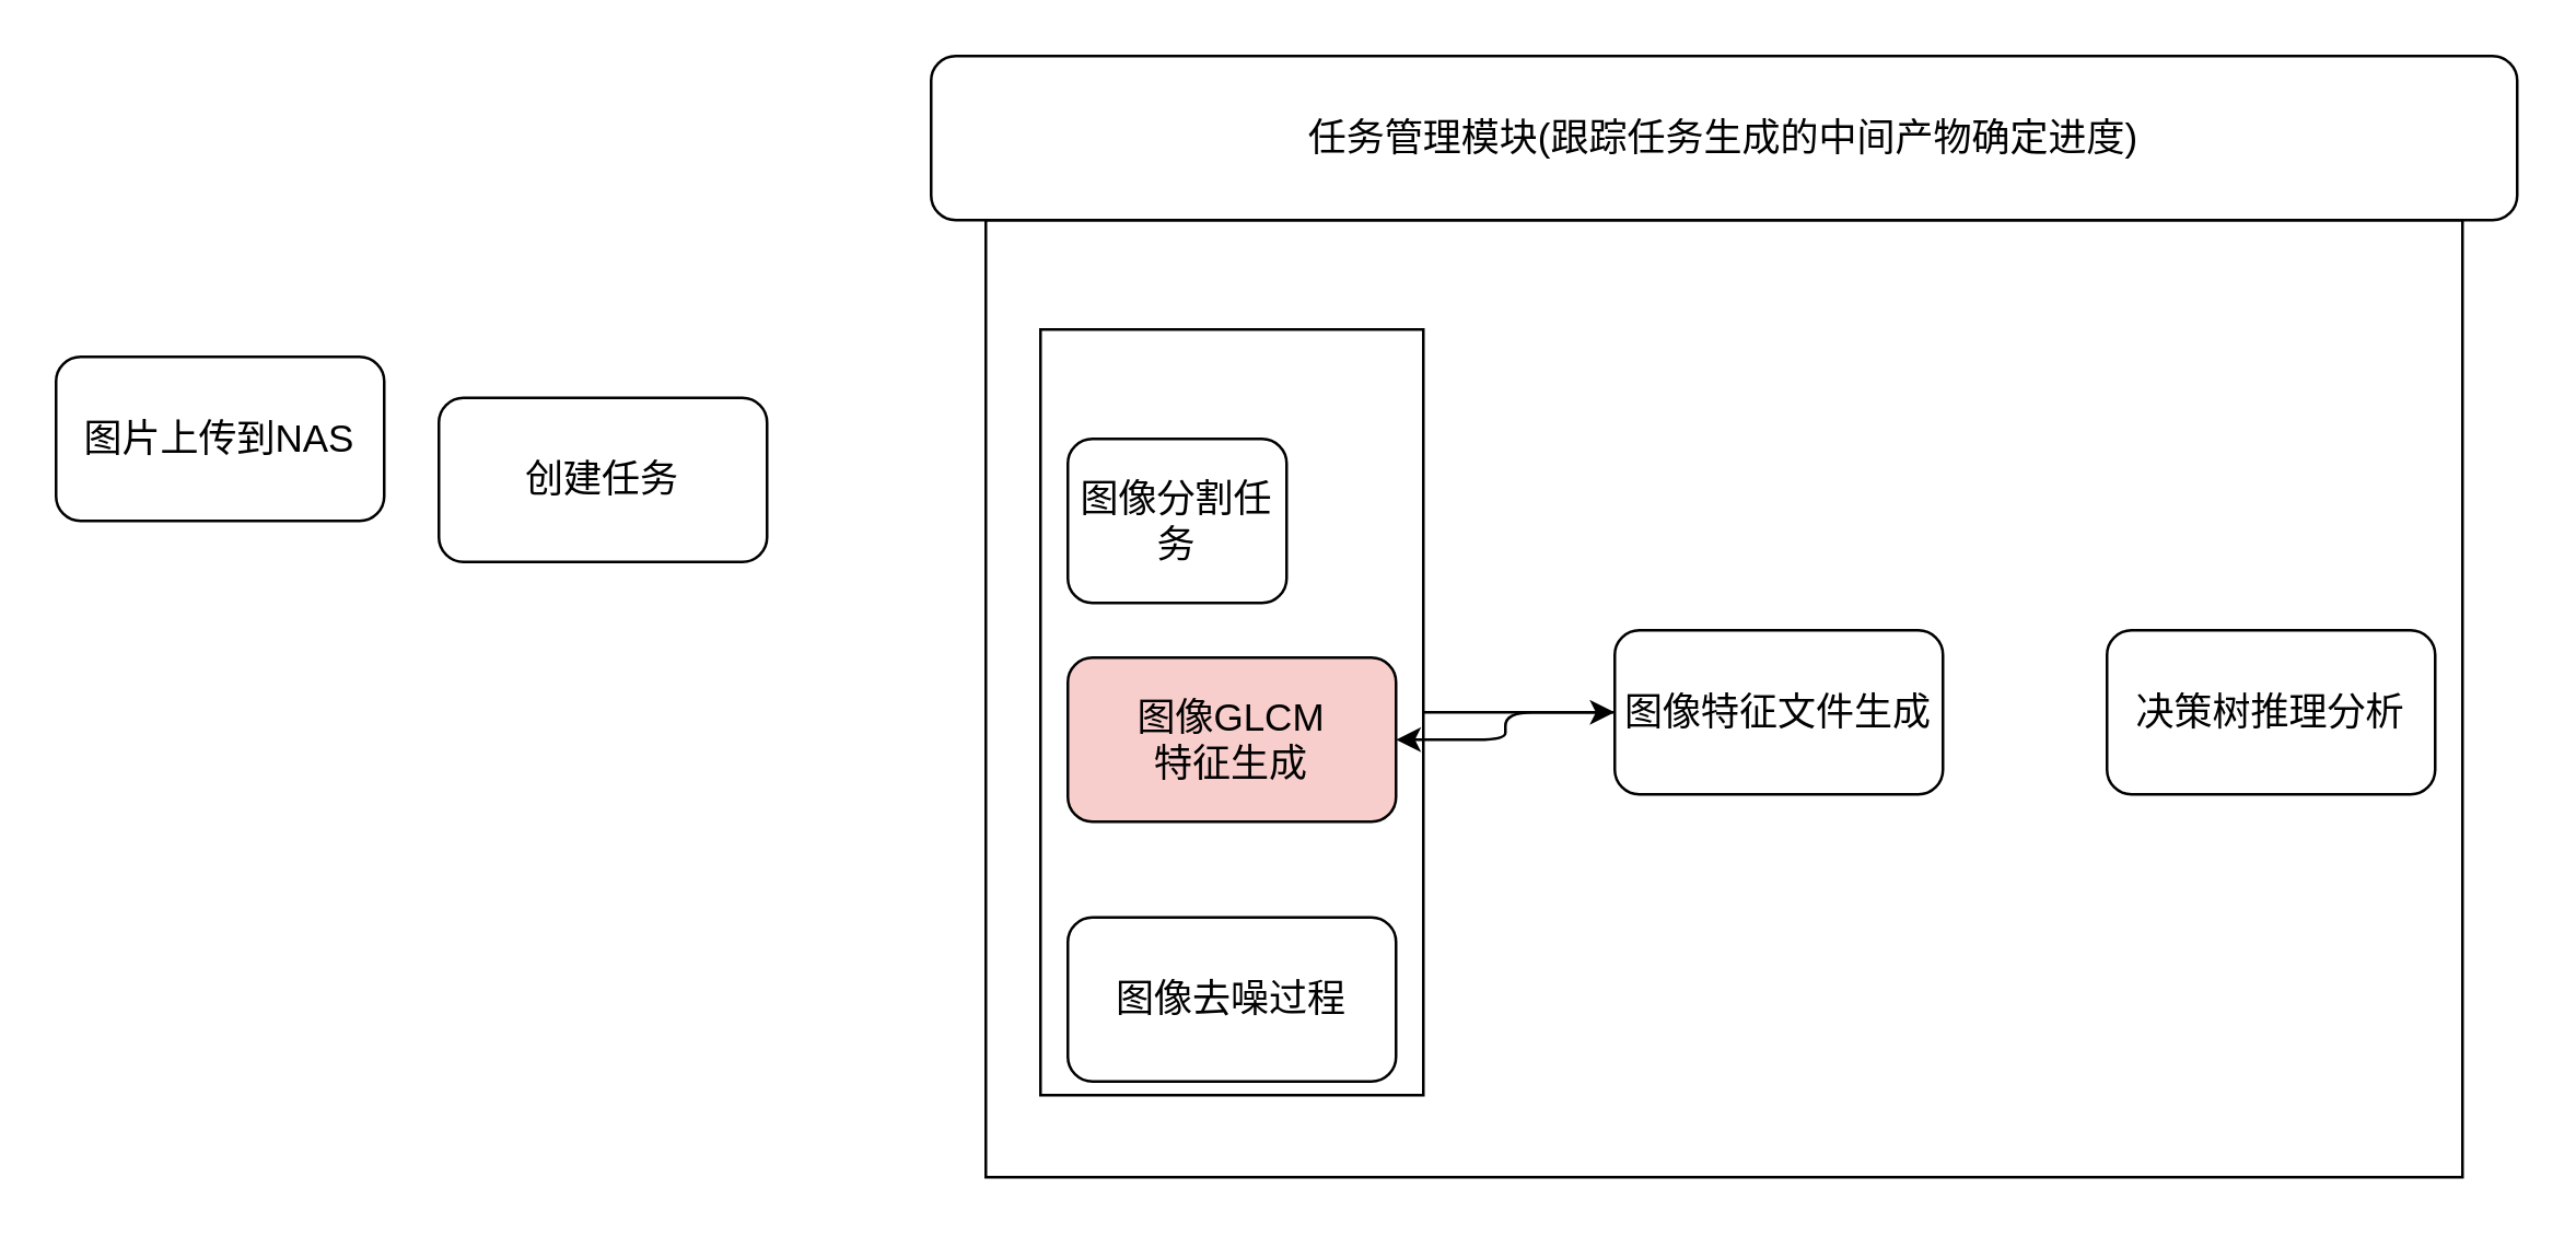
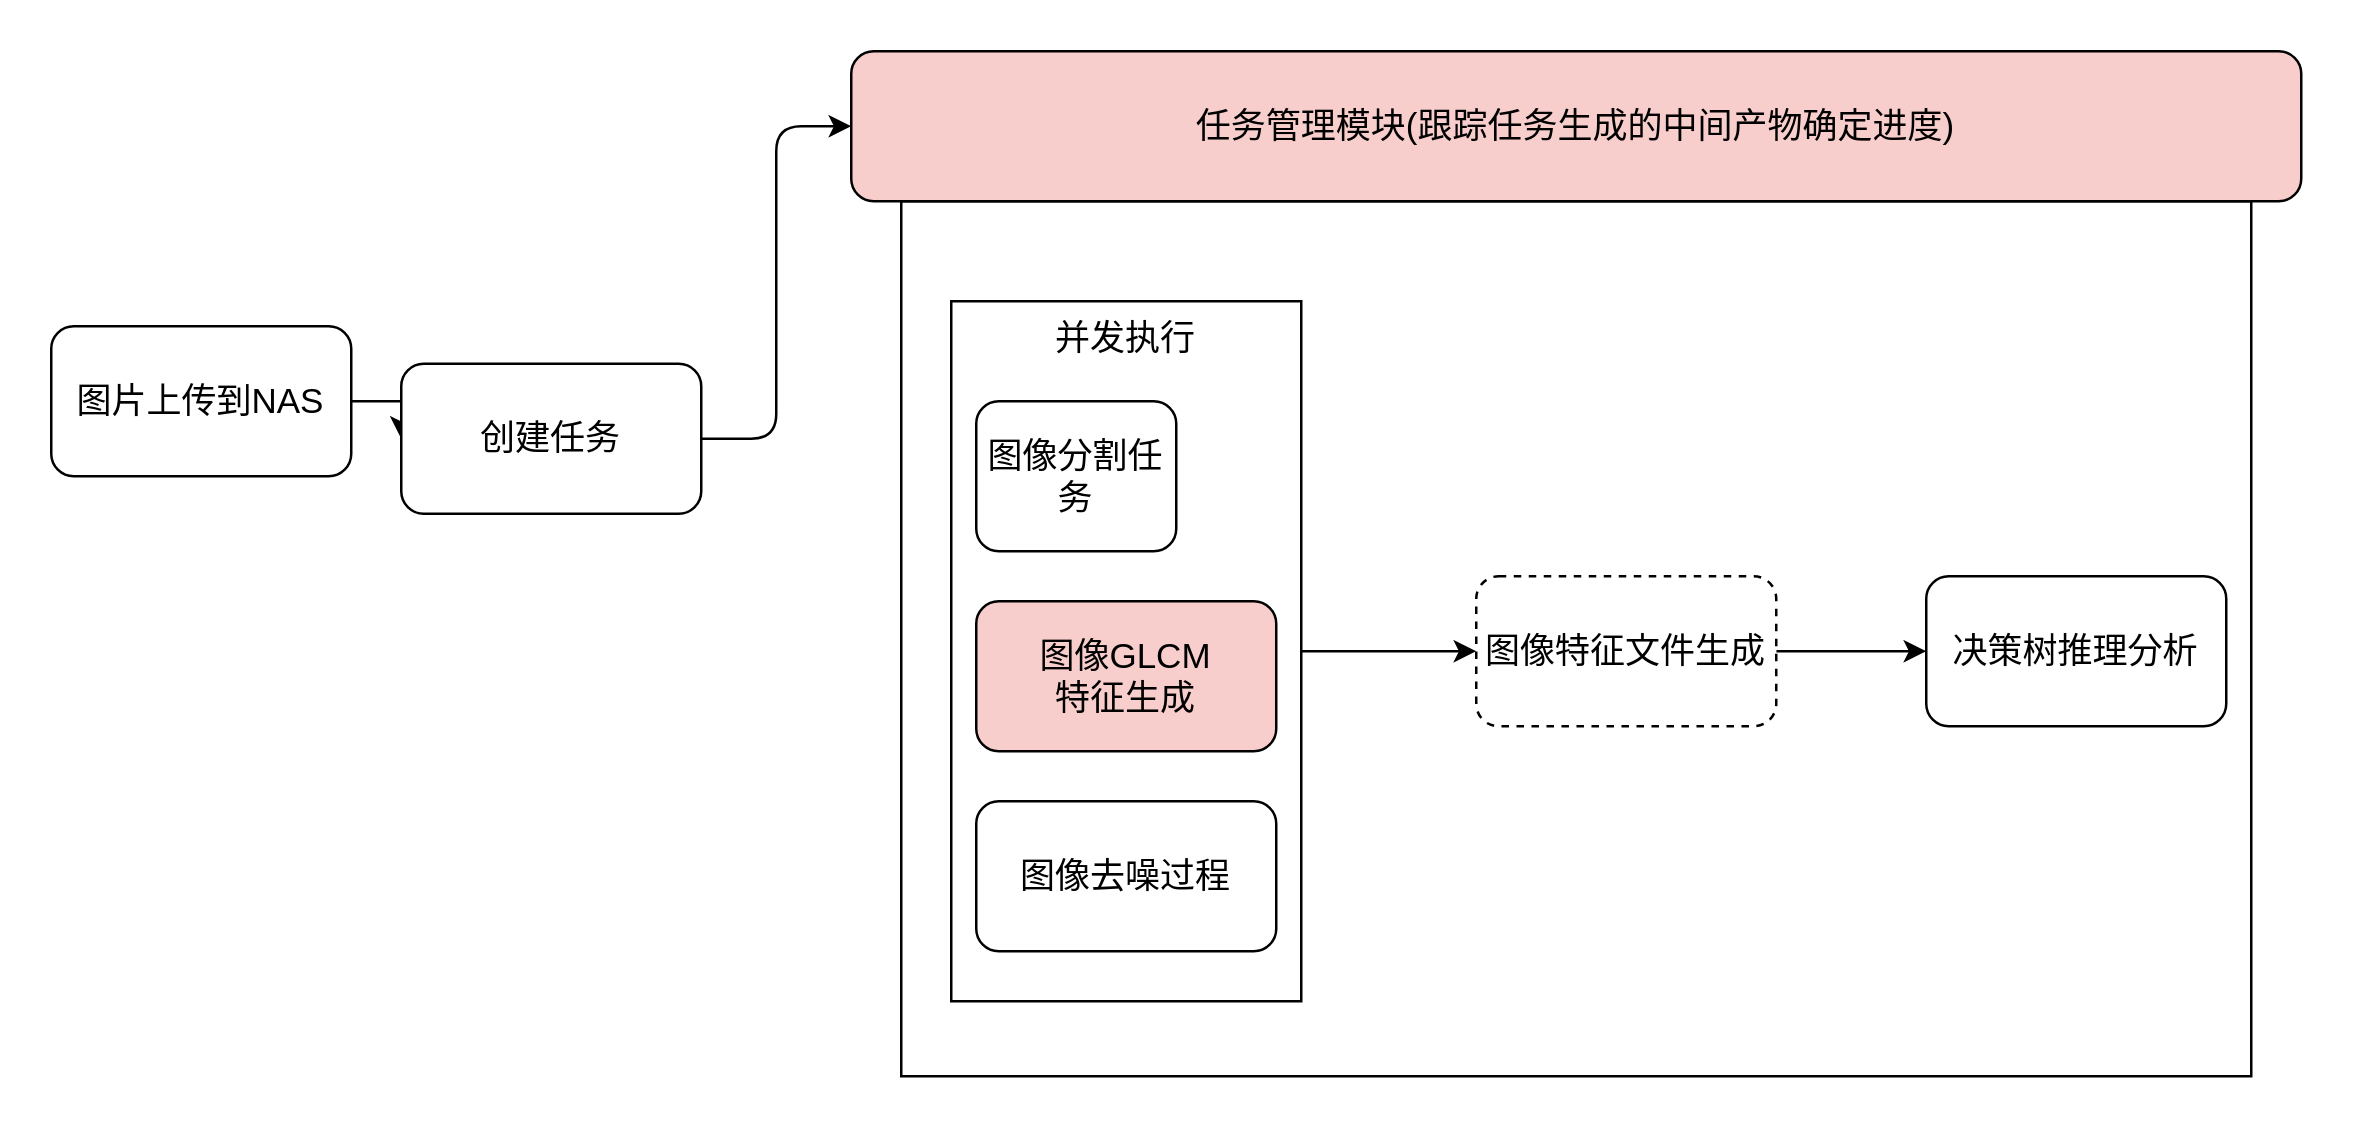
  <mxCell id="0" />
  <mxCell id="1" parent="0" />
  <mxCell id="2" value="" style="rounded=0;whiteSpace=wrap;html=1;" parent="1" vertex="1"><mxGeometry x="360" y="80" width="540" height="350" as="geometry" /></mxCell>
  <mxCell id="3" style="edgeStyle=orthogonalEdgeStyle;rounded=1;orthogonalLoop=1;jettySize=auto;html=1;exitX=1;exitY=0.5;exitDx=0;exitDy=0;entryX=0;entryY=0.5;entryDx=0;entryDy=0;" parent="1" source="4" target="15" edge="1"><mxGeometry relative="1" as="geometry" /></mxCell>
  <mxCell id="4" value="" style="rounded=0;whiteSpace=wrap;html=1;" parent="1" vertex="1"><mxGeometry x="380" y="120" width="140" height="280" as="geometry" /></mxCell>
+ <mxCell id="5" value="" style="edgeStyle=orthogonalEdgeStyle;rounded=0;orthogonalLoop=1;jettySize=auto;html=1;" parent="1" source="6" target="8" edge="1"><mxGeometry relative="1" as="geometry" /></mxCell>
  <mxCell id="6" value="图片上传到NAS" style="rounded=1;whiteSpace=wrap;html=1;fontSize=14;" parent="1" vertex="1"><mxGeometry x="20" y="130" width="120" height="60" as="geometry" /></mxCell>
+ <mxCell id="7" value="" style="edgeStyle=orthogonalEdgeStyle;rounded=1;orthogonalLoop=1;jettySize=auto;html=1;entryX=0;entryY=0.5;entryDx=0;entryDy=0;" parent="1" source="8" target="9" edge="1"><mxGeometry relative="1" as="geometry" /></mxCell>
  <mxCell id="8" value="创建任务" style="rounded=1;whiteSpace=wrap;html=1;fontSize=14;" parent="1" vertex="1"><mxGeometry x="160" y="145" width="120" height="60" as="geometry" /></mxCell>
- <mxCell id="9" value="任务管理模块(跟踪任务生成的中间产物确定进度)" style="rounded=1;whiteSpace=wrap;html=1;fontSize=14;" parent="1" vertex="1"><mxGeometry x="340" y="20" width="580" height="60" as="geometry" /></mxCell>
+ <mxCell id="9" value="任务管理模块(跟踪任务生成的中间产物确定进度)" style="rounded=1;whiteSpace=wrap;html=1;fontSize=14;fillColor=#f8cecc;" parent="1" vertex="1"><mxGeometry x="340" y="20" width="580" height="60" as="geometry" /></mxCell>
  <mxCell id="10" value="图像分割任务" style="rounded=1;whiteSpace=wrap;html=1;fontSize=14;" parent="1" vertex="1"><mxGeometry x="390" y="160" width="80" height="60" as="geometry" /></mxCell>
+ <mxCell id="11" value="并发执行" style="text;html=1;strokeColor=none;fillColor=none;align=center;verticalAlign=middle;whiteSpace=wrap;rounded=0;fontSize=14;" parent="1" vertex="1"><mxGeometry x="420" y="120" width="60" height="30" as="geometry" /></mxCell>
  <mxCell id="12" value="图像GLCM&lt;br style=&quot;font-size: 14px;&quot;&gt;特征生成" style="rounded=1;whiteSpace=wrap;html=1;fontSize=14;fillColor=#f8cecc;" parent="1" vertex="1"><mxGeometry x="390" y="240" width="120" height="60" as="geometry" /></mxCell>
- <mxCell id="13" value="图像去噪过程" style="rounded=1;whiteSpace=wrap;html=1;fontSize=14;" parent="1" vertex="1"><mxGeometry x="390" y="335" width="120" height="60" as="geometry" /></mxCell>
- <mxCell id="14" value="" style="edgeStyle=orthogonalEdgeStyle;rounded=1;orthogonalLoop=1;jettySize=auto;html=1;" parent="1" source="15" target="12" edge="1"><mxGeometry relative="1" as="geometry" /></mxCell>
- <mxCell id="15" value="图像特征文件生成" style="rounded=1;whiteSpace=wrap;html=1;fontSize=14;" parent="1" vertex="1"><mxGeometry x="590" y="230" width="120" height="60" as="geometry" /></mxCell>
+ <mxCell id="13" value="图像去噪过程" style="rounded=1;whiteSpace=wrap;html=1;fontSize=14;" parent="1" vertex="1"><mxGeometry x="390" y="320" width="120" height="60" as="geometry" /></mxCell>
+ <mxCell id="14" value="" style="edgeStyle=orthogonalEdgeStyle;rounded=1;orthogonalLoop=1;jettySize=auto;html=1;" parent="1" source="15" target="16" edge="1"><mxGeometry relative="1" as="geometry" /></mxCell>
+ <mxCell id="15" value="图像特征文件生成" style="rounded=1;whiteSpace=wrap;html=1;fontSize=14;dashed=1;" parent="1" vertex="1"><mxGeometry x="590" y="230" width="120" height="60" as="geometry" /></mxCell>
  <mxCell id="16" value="决策树推理分析" style="rounded=1;whiteSpace=wrap;html=1;fontSize=14;" parent="1" vertex="1"><mxGeometry x="770" y="230" width="120" height="60" as="geometry" /></mxCell>
